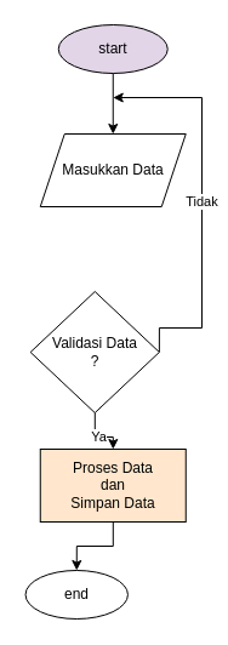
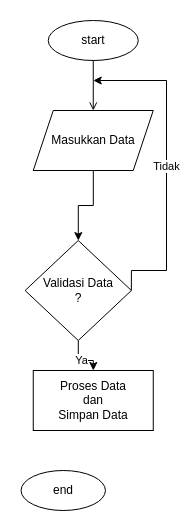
  <mxCell id="0" />
  <mxCell id="1" parent="0" />
- <mxCell id="2" style="edgeStyle=orthogonalEdgeStyle;rounded=0;orthogonalLoop=1;jettySize=auto;html=1;" edge="1" parent="1" source="3" target="5"><mxGeometry relative="1" as="geometry"><mxPoint x="92.75" y="100" as="targetPoint" /></mxGeometry></mxCell>
- <mxCell id="3" value="start" style="ellipse;whiteSpace=wrap;html=1;fillColor=#e1d5e7;" vertex="1" parent="1"><mxGeometry x="47.75" y="20" width="90" height="40" as="geometry" /></mxCell>
+ <mxCell id="2" style="edgeStyle=orthogonalEdgeStyle;rounded=0;orthogonalLoop=1;jettySize=auto;html=1;endArrow=open;" edge="1" parent="1" source="3" target="5"><mxGeometry relative="1" as="geometry"><mxPoint x="92.75" y="100" as="targetPoint" /></mxGeometry></mxCell>
+ <mxCell id="3" value="start" style="ellipse;whiteSpace=wrap;html=1;" vertex="1" parent="1"><mxGeometry x="47.75" y="20" width="90" height="40" as="geometry" /></mxCell>
+ <mxCell id="4" style="edgeStyle=orthogonalEdgeStyle;rounded=0;orthogonalLoop=1;jettySize=auto;html=1;" edge="1" parent="1" source="5" target="8"><mxGeometry relative="1" as="geometry"><mxPoint x="92.75" y="220" as="targetPoint" /></mxGeometry></mxCell>
  <mxCell id="5" value="Masukkan Data" style="shape=parallelogram;perimeter=parallelogramPerimeter;whiteSpace=wrap;html=1;fixedSize=1;" vertex="1" parent="1"><mxGeometry x="32.75" y="110" width="120" height="60" as="geometry" /></mxCell>
  <mxCell id="6" value="Ya" style="edgeStyle=orthogonalEdgeStyle;rounded=0;orthogonalLoop=1;jettySize=auto;html=1;" edge="1" parent="1" source="8" target="10"><mxGeometry relative="1" as="geometry"><mxPoint x="92.745" y="380" as="targetPoint" /></mxGeometry></mxCell>
  <mxCell id="7" value="Tidak" style="edgeStyle=orthogonalEdgeStyle;rounded=0;orthogonalLoop=1;jettySize=auto;html=1;exitX=1;exitY=0.5;exitDx=0;exitDy=0;" edge="1" parent="1" source="8"><mxGeometry relative="1" as="geometry"><mxPoint x="92.745" y="80" as="targetPoint" /><Array as="points"><mxPoint x="166" y="270" /><mxPoint x="166" y="80" /></Array></mxGeometry></mxCell>
  <mxCell id="8" value="Validasi Data&lt;br&gt;?" style="rhombus;whiteSpace=wrap;html=1;" vertex="1" parent="1"><mxGeometry x="24.62" y="240" width="106.25" height="100" as="geometry" /></mxCell>
- <mxCell id="9" style="edgeStyle=orthogonalEdgeStyle;rounded=0;orthogonalLoop=1;jettySize=auto;html=1;" edge="1" parent="1" source="10" target="11"><mxGeometry relative="1" as="geometry"><mxPoint x="92.745" y="460" as="targetPoint" /></mxGeometry></mxCell>
- <mxCell id="10" value="Proses Data&lt;br&gt;dan&lt;br&gt;Simpan Data" style="rounded=0;whiteSpace=wrap;html=1;fillColor=#ffe6cc;" vertex="1" parent="1"><mxGeometry x="32.755" y="370" width="120" height="60" as="geometry" /></mxCell>
+ <mxCell id="10" value="Proses Data&lt;br&gt;dan&lt;br&gt;Simpan Data" style="rounded=0;whiteSpace=wrap;html=1;" vertex="1" parent="1"><mxGeometry x="32.755" y="370" width="120" height="60" as="geometry" /></mxCell>
  <mxCell id="11" value="end" style="ellipse;whiteSpace=wrap;html=1;" vertex="1" parent="1"><mxGeometry x="20.56" y="470" width="84.39" height="40" as="geometry" /></mxCell>
